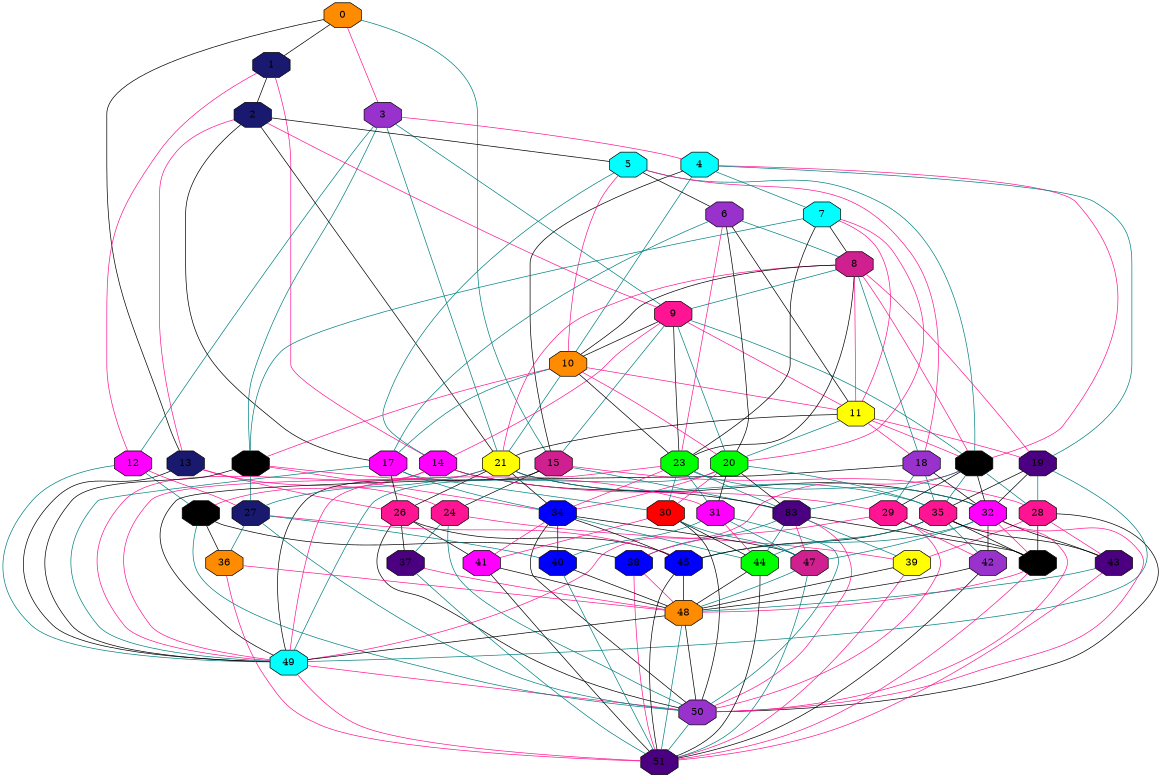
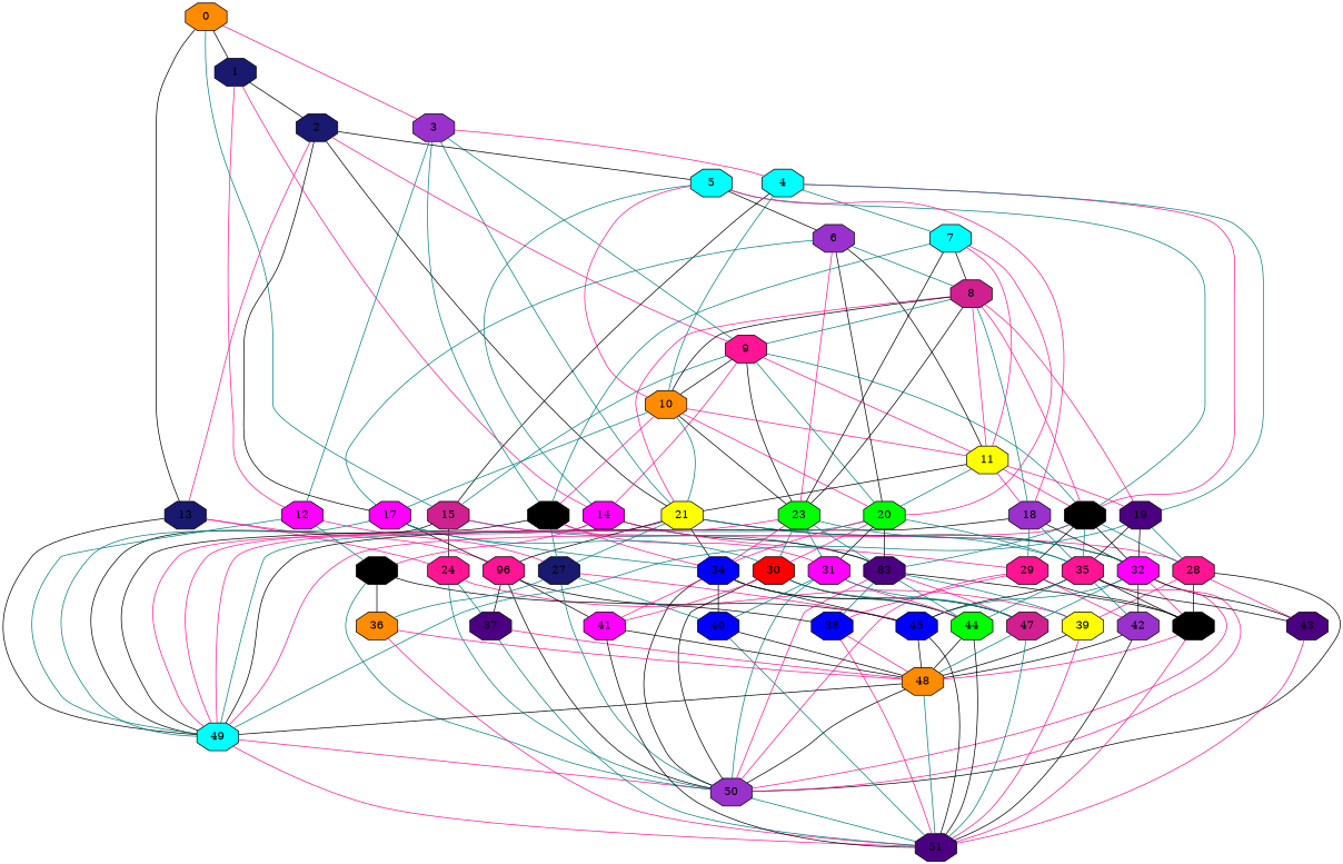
  graph {
    node [fillcolor=magenta shape=octagon style=filled]
    edge [color=black]
    0 [fillcolor=darkorange]
    1 [fillcolor=midnightblue]
    3 [fillcolor=darkorchid]
    13 [fillcolor=midnightblue]
    15 [fillcolor=violetred]
    2 [fillcolor=midnightblue]
    12
    14
    9 [fillcolor=deeppink]
    21 [fillcolor=yellow]
    4 [fillcolor=cyan]
    16 [fillcolor=forestgreen3]
    49 [fillcolor=cyan]
    24 [fillcolor=deeppink]
-   26 [fillcolor=deeppink]
+   26 [fillcolor=deeppink label=96]
    n16 [fillcolor=indigo label=83]
    28 [fillcolor=deeppink]
    5 [fillcolor=cyan]
    17
    25 [fillcolor=forestgreen3]
    27 [fillcolor=midnightblue]
    29 [fillcolor=deeppink]
    10 [fillcolor=darkorange]
    22 [fillcolor=forestgreen3]
    6 [fillcolor=darkorchid]
    18 [fillcolor=darkorchid]
    11 [fillcolor=yellow]
    20 [fillcolor=green]
    23 [fillcolor=green]
    34 [fillcolor=blue]
    30 [fillcolor=red]
    32
    35 [fillcolor=deeppink]
    7 [fillcolor=cyan]
    19 [fillcolor=indigo]
    31
    8 [fillcolor=violetred]
    50 [fillcolor=darkorchid]
    36 [fillcolor=darkorange]
    38 [fillcolor=blue]
    45 [fillcolor=blue]
    40 [fillcolor=blue]
    51 [fillcolor=indigo]
    37 [fillcolor=indigo]
    39 [fillcolor=yellow]
    41
    46 [fillcolor=forestgreen3]
    42 [fillcolor=darkorchid]
    44 [fillcolor=green]
    47 [fillcolor=violetred]
    43 [fillcolor=indigo]
    48 [fillcolor=darkorange]
    0 -- 1
    0 -- 3 [color=deeppink]
    0 -- 13
    0 -- 15 [color=teal]
    1 -- 2
    1 -- 12 [color=deeppink]
    1 -- 14 [color=deeppink]
    3 -- 12 [color=teal]
    3 -- 9 [color=teal]
    3 -- 21 [color=teal]
    3 -- 4 [color=deeppink]
    3 -- 16 [color=teal]
    13 -- 49
    13 -- 24 [color=deeppink]
    13 -- 26 [color=deeppink]
    15 -- 49
    15 -- 24
    15 -- n16 [color=teal]
    15 -- 28 [color=deeppink]
    2 -- 13 [color=deeppink]
    2 -- 9 [color=deeppink]
    2 -- 21
    2 -- 5
    2 -- 17
    12 -- 49 [color=teal]
    12 -- 25 [color=teal]
    12 -- 27 [color=deeppink]
    14 -- 49 [color=deeppink]
    14 -- n16
    14 -- 25 [color=deeppink]
    14 -- 29 [color=deeppink]
    9 -- 15 [color=teal]
    9 -- 14 [color=deeppink]
    9 -- 10
    9 -- 22 [color=teal]
    9 -- 11 [color=deeppink]
    9 -- 20 [color=teal]
    9 -- 23
    21 -- 49 [color=deeppink]
    21 -- 26
    21 -- 27 [color=teal]
    21 -- 34
    21 -- 32
    21 -- 35 [color=teal]
    4 -- 15
    4 -- 10 [color=teal]
    4 -- 22 [color=deeppink]
    4 -- 7 [color=teal]
    4 -- 19 [color=teal]
    16 -- 49
    16 -- 27 [color=teal]
    16 -- 34 [color=deeppink]
    16 -- 31 [color=deeppink]
    49 -- 50 [color=deeppink]
    49 -- 51 [color=deeppink]
    24 -- 50 [color=teal]
    24 -- 37 [color=teal]
    24 -- 39 [color=deeppink]
    26 -- 50
    26 -- 45
    26 -- 37
    26 -- 41
    n16 -- 50 [color=deeppink]
    n16 -- 38 [color=teal]
    n16 -- 39 [color=teal]
    n16 -- 46
    n16 -- 44 [color=teal]
    n16 -- 47 [color=deeppink]
    28 -- 50
    28 -- 39 [color=deeppink]
    28 -- 46
    28 -- 43 [color=deeppink]
    5 -- 14 [color=teal]
    5 -- 10 [color=deeppink]
    5 -- 22 [color=teal]
    5 -- 6
    5 -- 18 [color=deeppink]
    17 -- 49 [color=teal]
    17 -- 26
    17 -- 34 [color=teal]
    17 -- 30 [color=teal]
    25 -- 50 [color=teal]
    25 -- 36
    25 -- 38
    27 -- 50 [color=teal]
    27 -- 36 [color=teal]
    27 -- 45 [color=deeppink]
    27 -- 40 [color=teal]
    29 -- 50 [color=deeppink]
    29 -- 38 [color=deeppink]
    29 -- 46
    29 -- 42 [color=deeppink]
    10 -- 21 [color=teal]
    10 -- 16 [color=deeppink]
    10 -- 17 [color=teal]
    10 -- 11 [color=deeppink]
    10 -- 20 [color=deeppink]
    10 -- 23
    22 -- 49 [color=deeppink]
    22 -- n16 [color=teal]
    22 -- 28 [color=teal]
    22 -- 29
    22 -- 32
    22 -- 35 [color=teal]
    6 -- 17 [color=teal]
    6 -- 11
    6 -- 20
    6 -- 23 [color=deeppink]
    6 -- 8 [color=teal]
    18 -- 49
    18 -- 29 [color=teal]
    18 -- 32
    18 -- 35 [color=teal]
    11 -- 21
    11 -- 22 [color=deeppink]
    11 -- 18 [color=deeppink]
    11 -- 20 [color=teal]
    11 -- 19 [color=deeppink]
    20 -- 49 [color=teal]
    20 -- n16
    20 -- 34 [color=deeppink]
    20 -- 30 [color=deeppink]
    20 -- 35 [color=teal]
    20 -- 31
    23 -- 49 [color=deeppink]
    23 -- n16 [color=teal]
    23 -- 34 [color=deeppink]
    23 -- 30 [color=teal]
    23 -- 32 [color=teal]
    23 -- 31 [color=teal]
    34 -- 50
    34 -- 45
    34 -- 40
    34 -- 41 [color=deeppink]
    34 -- 44 [color=teal]
    34 -- 47
    30 -- 50
    30 -- 41 [color=deeppink]
    30 -- 44
    30 -- 47 [color=teal]
    32 -- 50 [color=deeppink]
    32 -- 45 [color=teal]
    32 -- 46 [color=deeppink]
    32 -- 42
    32 -- 47 [color=teal]
    32 -- 43
    35 -- 50 [color=deeppink]
    35 -- 45
    35 -- 46
    35 -- 42 [color=teal]
    35 -- 44 [color=teal]
    35 -- 43
    7 -- 16 [color=teal]
    7 -- 11 [color=deeppink]
    7 -- 20 [color=deeppink]
    7 -- 23
    7 -- 8
    19 -- 49 [color=teal]
    19 -- 28 [color=teal]
    19 -- 32
    19 -- 35
    31 -- 50 [color=teal]
    31 -- 40 [color=teal]
    31 -- 44 [color=deeppink]
    31 -- 47 [color=teal]
    8 -- 9 [color=teal]
    8 -- 21 [color=deeppink]
    8 -- 10
    8 -- 22 [color=deeppink]
    8 -- 18 [color=teal]
    8 -- 11 [color=deeppink]
    8 -- 23
    8 -- 19 [color=deeppink]
    50 -- 51 [color=teal]
    36 -- 51 [color=deeppink]
    36 -- 48 [color=deeppink]
    38 -- 51 [color=deeppink]
    38 -- 48 [color=deeppink]
    45 -- 51
    45 -- 48
    40 -- 51 [color=teal]
    40 -- 48
    37 -- 51 [color=teal]
    37 -- 48 [color=deeppink]
    39 -- 51 [color=deeppink]
    39 -- 48
    41 -- 51
    41 -- 48
    46 -- 51 [color=deeppink]
    46 -- 48 [color=deeppink]
    42 -- 51
    42 -- 48
    44 -- 51
    44 -- 48
    47 -- 51 [color=teal]
    47 -- 48 [color=teal]
    43 -- 51 [color=deeppink]
-   43 -- 48 [color=teal]
    48 -- 49
    48 -- 50
    48 -- 51 [color=teal]
  }
